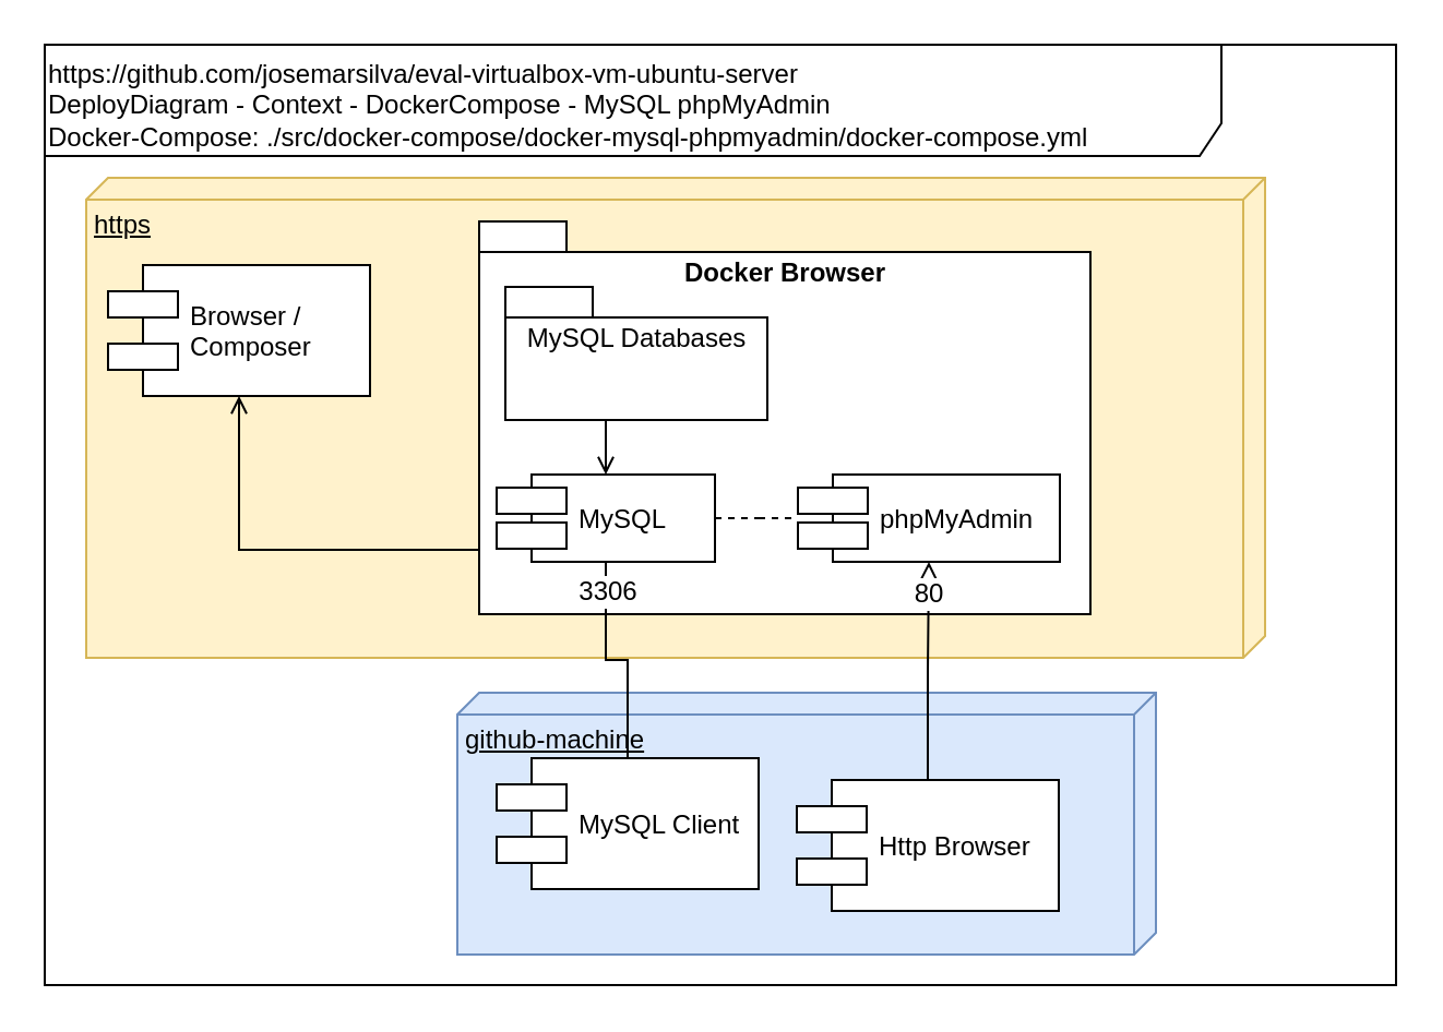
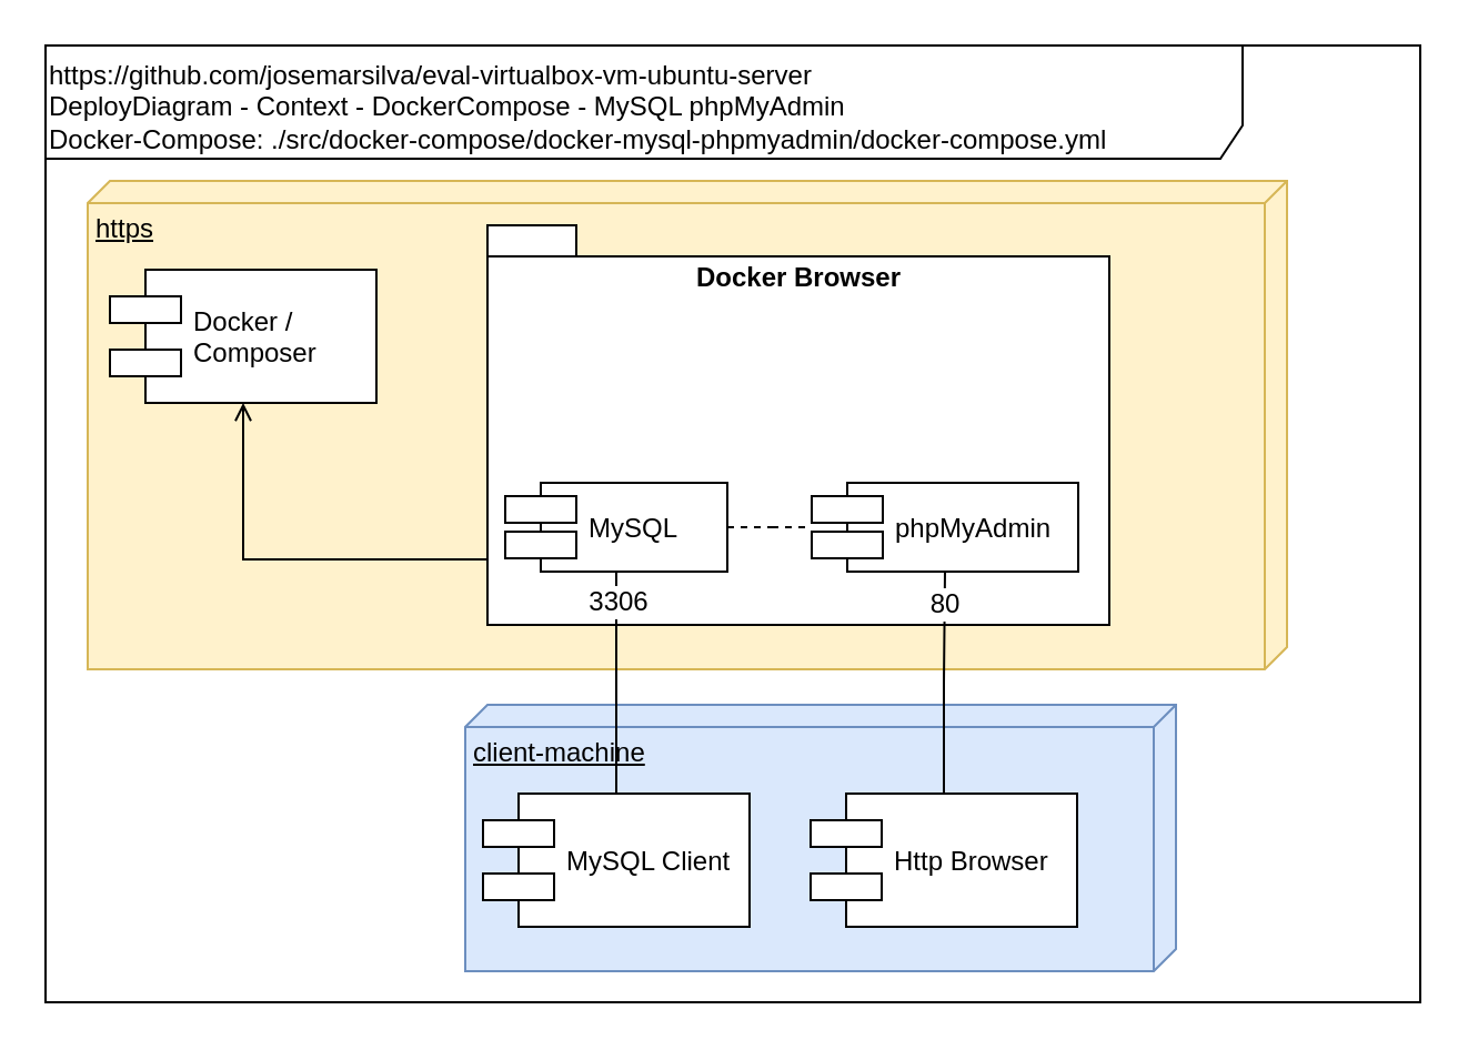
  <mxCell id="0" />
  <mxCell id="1" parent="0" />
  <mxCell id="2" value="&lt;div style=&quot;text-align: left&quot;&gt;&lt;span&gt;https://github.com/josemarsilva/eval-virtualbox-vm-ubuntu-server&lt;/span&gt;&lt;/div&gt;&lt;div style=&quot;text-align: left&quot;&gt;&lt;span&gt;DeployDiagram - Context - DockerCompose - MySQL phpMyAdmin&lt;/span&gt;&lt;/div&gt;&lt;div style=&quot;text-align: left&quot;&gt;&lt;span&gt;Docker-Compose: ./src/docker-compose/docker-mysql-phpmyadmin/docker-compose.yml&lt;/span&gt;&lt;/div&gt;" style="shape=umlFrame;whiteSpace=wrap;html=1;width=539;height=51;align=left;verticalAlign=top;" parent="1" vertex="1"><mxGeometry x="20" y="20" width="619" height="431" as="geometry" /></mxCell>
  <mxCell id="3" value="https" style="verticalAlign=top;align=left;spacingTop=8;spacingLeft=2;spacingRight=12;shape=cube;size=10;direction=south;fontStyle=4;html=1;fillColor=#fff2cc;strokeColor=#d6b656;" parent="1" vertex="1"><mxGeometry x="39" y="81" width="540" height="220" as="geometry" /></mxCell>
- <mxCell id="4" value="Browser / &#10;Composer" style="shape=component;align=left;spacingLeft=36;" parent="1" vertex="1"><mxGeometry x="49" y="121" width="120" height="60" as="geometry" /></mxCell>
+ <mxCell id="4" value="Docker / &#10;Composer" style="shape=component;align=left;spacingLeft=36;" parent="1" vertex="1"><mxGeometry x="49" y="121" width="120" height="60" as="geometry" /></mxCell>
  <mxCell id="5" style="rounded=0;orthogonalLoop=1;jettySize=auto;html=1;entryX=0.5;entryY=1;entryDx=0;entryDy=0;endArrow=open;endFill=0;exitX=0;exitY=0;exitDx=0;exitDy=150.5;exitPerimeter=0;edgeStyle=orthogonalEdgeStyle;" parent="1" source="6" target="4" edge="1"><mxGeometry relative="1" as="geometry"><mxPoint x="220" y="673" as="sourcePoint" /><mxPoint x="199" y="145" as="targetPoint" /></mxGeometry></mxCell>
  <mxCell id="6" value="Docker Browser" style="shape=folder;fontStyle=1;spacingTop=10;tabWidth=40;tabHeight=14;tabPosition=left;html=1;verticalAlign=top;" parent="1" vertex="1"><mxGeometry x="219" y="101" width="280" height="180" as="geometry" /></mxCell>
  <mxCell id="7" style="edgeStyle=orthogonalEdgeStyle;rounded=0;orthogonalLoop=1;jettySize=auto;html=1;endArrow=none;endFill=0;dashed=1;" parent="1" source="8" target="9" edge="1"><mxGeometry relative="1" as="geometry" /></mxCell>
  <mxCell id="8" value="MySQL" style="shape=component;align=left;spacingLeft=36;" parent="1" vertex="1"><mxGeometry x="227" y="217" width="100" height="40" as="geometry" /></mxCell>
  <mxCell id="9" value="phpMyAdmin" style="shape=component;align=left;spacingLeft=36;" parent="1" vertex="1"><mxGeometry x="365" y="217" width="120" height="40" as="geometry" /></mxCell>
- <mxCell id="10" value="github-machine" style="verticalAlign=top;align=left;spacingTop=8;spacingLeft=2;spacingRight=12;shape=cube;size=10;direction=south;fontStyle=4;html=1;fillColor=#dae8fc;strokeColor=#6c8ebf;" parent="1" vertex="1"><mxGeometry x="209" y="317" width="320" height="120" as="geometry" /></mxCell>
+ <mxCell id="10" value="client-machine" style="verticalAlign=top;align=left;spacingTop=8;spacingLeft=2;spacingRight=12;shape=cube;size=10;direction=south;fontStyle=4;html=1;fillColor=#dae8fc;strokeColor=#6c8ebf;" parent="1" vertex="1"><mxGeometry x="209" y="317" width="320" height="120" as="geometry" /></mxCell>
  <mxCell id="11" value="Http Browser" style="shape=component;align=left;spacingLeft=36;" parent="1" vertex="1"><mxGeometry x="364.5" y="357" width="120" height="60" as="geometry" /></mxCell>
  <mxCell id="12" style="rounded=0;orthogonalLoop=1;jettySize=auto;html=1;entryX=0.5;entryY=1;entryDx=0;entryDy=0;endArrow=none;endFill=0;exitX=0.5;exitY=0;exitDx=0;exitDy=0;edgeStyle=orthogonalEdgeStyle;" parent="1" source="14" target="8" edge="1"><mxGeometry relative="1" as="geometry" /></mxCell>
  <mxCell id="13" value="3306" style="text;html=1;resizable=0;points=[];align=center;verticalAlign=middle;labelBackgroundColor=#ffffff;" parent="12" vertex="1" connectable="0"><mxGeometry x="0.696" y="-2" relative="1" as="geometry"><mxPoint x="-2" y="-1.5" as="offset" /></mxGeometry></mxCell>
- <mxCell id="14" value="MySQL Client" style="shape=component;align=left;spacingLeft=36;" parent="1" vertex="1"><mxGeometry x="227" y="347" width="120" height="60" as="geometry" /></mxCell>
- <mxCell id="15" style="rounded=0;orthogonalLoop=1;jettySize=auto;html=1;entryX=0.5;entryY=1;entryDx=0;entryDy=0;endArrow=block;endFill=0;exitX=0.5;exitY=0;exitDx=0;exitDy=0;edgeStyle=orthogonalEdgeStyle;" parent="1" source="11" target="9" edge="1"><mxGeometry relative="1" as="geometry"><mxPoint x="229" y="366" as="sourcePoint" /><mxPoint x="291" y="208" as="targetPoint" /></mxGeometry></mxCell>
+ <mxCell id="14" value="MySQL Client" style="shape=component;align=left;spacingLeft=36;" parent="1" vertex="1"><mxGeometry x="217" y="357" width="120" height="60" as="geometry" /></mxCell>
+ <mxCell id="15" style="rounded=0;orthogonalLoop=1;jettySize=auto;html=1;entryX=0.5;entryY=1;entryDx=0;entryDy=0;endArrow=none;endFill=0;exitX=0.5;exitY=0;exitDx=0;exitDy=0;edgeStyle=orthogonalEdgeStyle;" parent="1" source="11" target="9" edge="1"><mxGeometry relative="1" as="geometry"><mxPoint x="229" y="366" as="sourcePoint" /><mxPoint x="291" y="208" as="targetPoint" /></mxGeometry></mxCell>
  <mxCell id="16" value="80" style="text;html=1;resizable=0;points=[];align=center;verticalAlign=middle;labelBackgroundColor=#ffffff;" parent="15" vertex="1" connectable="0"><mxGeometry x="0.696" y="-2" relative="1" as="geometry"><mxPoint x="-2.5" y="-1.5" as="offset" /></mxGeometry></mxCell>
- <mxCell id="17" style="rounded=0;orthogonalLoop=1;jettySize=auto;html=1;exitX=0.5;exitY=1;exitDx=0;exitDy=0;exitPerimeter=0;entryX=0.5;entryY=0;entryDx=0;entryDy=0;edgeStyle=orthogonalEdgeStyle;endArrow=open;endFill=0;" parent="1" source="18" target="8" edge="1"><mxGeometry relative="1" as="geometry" /></mxCell>
- <mxCell id="18" value="MySQL Databases" style="shape=folder;fontStyle=0;spacingTop=10;tabWidth=40;tabHeight=14;tabPosition=left;html=1;verticalAlign=top;" parent="1" vertex="1"><mxGeometry x="231" y="131" width="120" height="61" as="geometry" /></mxCell>
